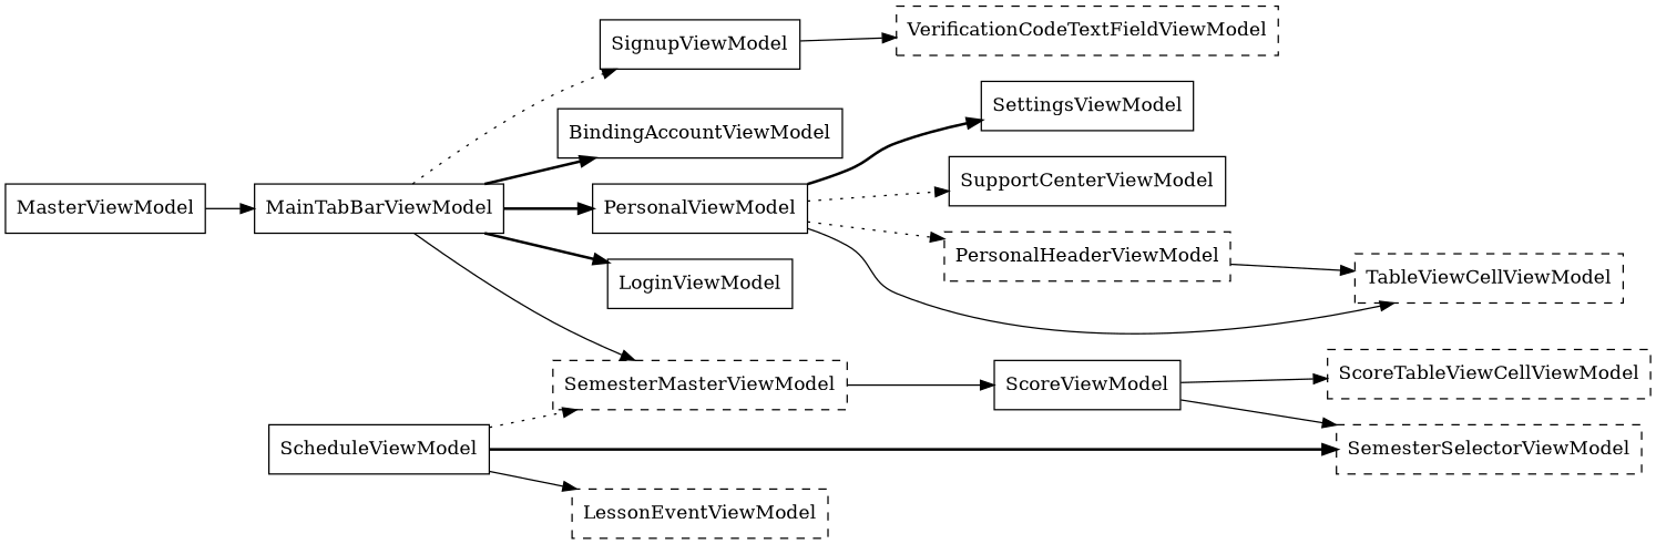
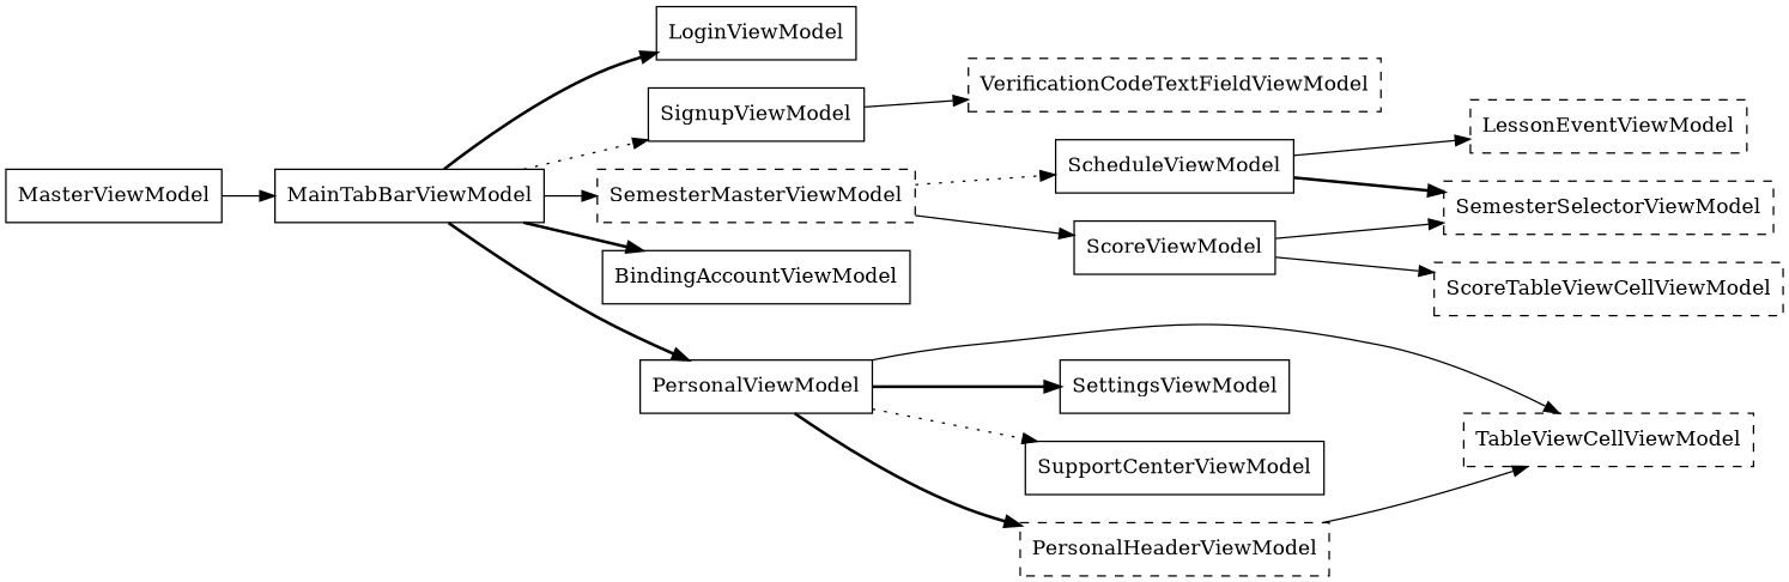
  digraph {
    rankdir=LR
    node [shape=record]
    edge [style=solid]
    MasterViewModel
    MainTabBarViewModel
    LoginViewModel
    SignupViewModel
    SemesterMasterViewModel [style=dashed]
    BindingAccountViewModel
    PersonalViewModel
    VerificationCodeTextFieldViewModel [style=dashed]
    ScheduleViewModel
    ScoreViewModel
    TableViewCellViewModel [style=dashed]
    SettingsViewModel
    SupportCenterViewModel
    PersonalHeaderViewModel [style=dashed]
    LessonEventViewModel [style=dashed]
    SemesterSelectorViewModel [style=dashed]
    ScoreTableViewCellViewModel [style=dashed]
    MasterViewModel -> MainTabBarViewModel
    MainTabBarViewModel -> LoginViewModel [style=bold]
    MainTabBarViewModel -> SignupViewModel [style=dotted]
    MainTabBarViewModel -> SemesterMasterViewModel
    MainTabBarViewModel -> BindingAccountViewModel [style=bold]
    MainTabBarViewModel -> PersonalViewModel [style=bold]
    SignupViewModel -> VerificationCodeTextFieldViewModel
-   ScheduleViewModel -> SemesterMasterViewModel [style=dotted]
+   SemesterMasterViewModel -> ScheduleViewModel [style=dotted]
    SemesterMasterViewModel -> ScoreViewModel
    PersonalViewModel -> TableViewCellViewModel
    PersonalViewModel -> SettingsViewModel [style=bold]
    PersonalViewModel -> SupportCenterViewModel [style=dotted]
-   PersonalViewModel -> PersonalHeaderViewModel [style=dotted]
+   PersonalViewModel -> PersonalHeaderViewModel [style=bold]
    ScheduleViewModel -> LessonEventViewModel
    ScheduleViewModel -> SemesterSelectorViewModel [style=bold]
    ScoreViewModel -> SemesterSelectorViewModel
    ScoreViewModel -> ScoreTableViewCellViewModel
    PersonalHeaderViewModel -> TableViewCellViewModel
  }
